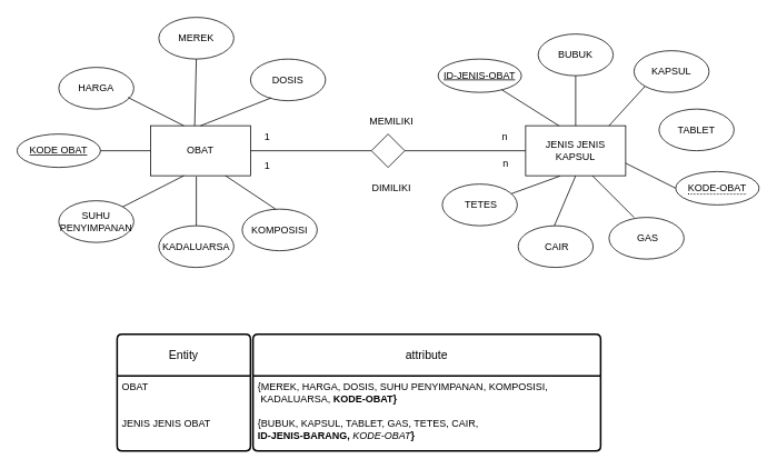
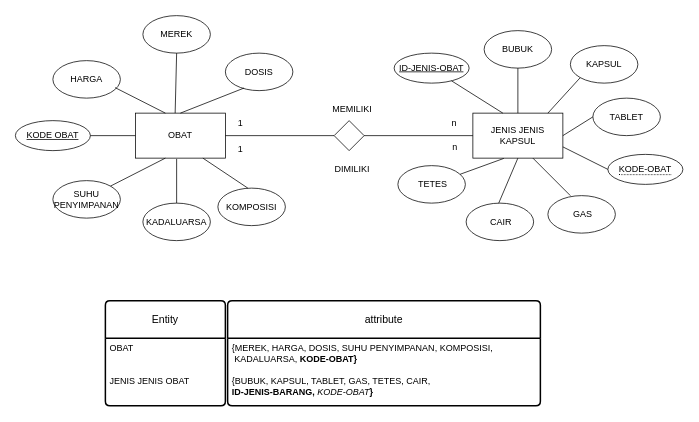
  <mxCell id="0" />
  <mxCell id="1" parent="0" />
  <mxCell id="2" value="OBAT" style="rounded=0;whiteSpace=wrap;html=1;" parent="1" vertex="1"><mxGeometry x="180" y="150" width="120" height="60" as="geometry" /></mxCell>
  <mxCell id="3" value="JENIS JENIS KAPSUL" style="rounded=0;whiteSpace=wrap;html=1;" parent="1" vertex="1"><mxGeometry x="630" y="150" width="120" height="60" as="geometry" /></mxCell>
  <mxCell id="4" value="" style="endArrow=none;html=1;rounded=0;exitX=1;exitY=0.5;exitDx=0;exitDy=0;entryX=0;entryY=0.5;entryDx=0;entryDy=0;" parent="1" source="6" target="3" edge="1"><mxGeometry width="50" height="50" relative="1" as="geometry"><mxPoint x="420" y="400" as="sourcePoint" /><mxPoint x="470" y="350" as="targetPoint" /></mxGeometry></mxCell>
  <mxCell id="5" value="" style="endArrow=none;html=1;rounded=0;exitX=1;exitY=0.5;exitDx=0;exitDy=0;entryX=0;entryY=0.5;entryDx=0;entryDy=0;" parent="1" source="2" target="6" edge="1"><mxGeometry width="50" height="50" relative="1" as="geometry"><mxPoint x="260" y="180" as="sourcePoint" /><mxPoint x="630" y="180" as="targetPoint" /></mxGeometry></mxCell>
  <mxCell id="6" value="" style="rhombus;whiteSpace=wrap;html=1;" parent="1" vertex="1"><mxGeometry x="445" y="160" width="40" height="40" as="geometry" /></mxCell>
  <mxCell id="7" value="KAPSUL" style="ellipse;whiteSpace=wrap;html=1;" parent="1" vertex="1"><mxGeometry x="760" y="60" width="90" height="50" as="geometry" /></mxCell>
  <mxCell id="8" value="&amp;nbsp;CAIR" style="ellipse;whiteSpace=wrap;html=1;" parent="1" vertex="1"><mxGeometry x="621" y="270" width="90" height="50" as="geometry" /></mxCell>
  <mxCell id="9" value="&amp;nbsp;GAS" style="ellipse;whiteSpace=wrap;html=1;" parent="1" vertex="1"><mxGeometry x="730" y="260" width="90" height="50" as="geometry" /></mxCell>
  <mxCell id="10" value="BUBUK" style="ellipse;whiteSpace=wrap;html=1;" parent="1" vertex="1"><mxGeometry x="645" y="40" width="90" height="50" as="geometry" /></mxCell>
  <mxCell id="11" value="SUHU PENYIMPANAN" style="ellipse;whiteSpace=wrap;html=1;" parent="1" vertex="1"><mxGeometry x="70" y="240" width="90" height="50" as="geometry" /></mxCell>
  <mxCell id="12" value="DOSIS" style="ellipse;whiteSpace=wrap;html=1;" parent="1" vertex="1"><mxGeometry x="300" width="90" height="50" as="geometry" y="70" /></mxCell>
  <mxCell id="13" value="HARGA" style="ellipse;whiteSpace=wrap;html=1;" parent="1" vertex="1"><mxGeometry x="70" y="80" width="90" height="50" as="geometry" /></mxCell>
  <mxCell id="14" value="KOMPOSISI" style="ellipse;whiteSpace=wrap;html=1;" parent="1" vertex="1"><mxGeometry x="290" y="250" width="90" height="50" as="geometry" /></mxCell>
  <mxCell id="15" value="KADALUARSA" style="ellipse;whiteSpace=wrap;html=1;" parent="1" vertex="1"><mxGeometry x="190" y="270" width="90" height="50" as="geometry" /></mxCell>
  <mxCell id="16" value="MEREK" style="ellipse;whiteSpace=wrap;html=1;" parent="1" vertex="1"><mxGeometry x="190" y="20" width="90" height="50" as="geometry" /></mxCell>
  <mxCell id="17" value="" style="endArrow=none;html=1;rounded=0;entryX=0.276;entryY=0.932;entryDx=0;entryDy=0;entryPerimeter=0;" parent="1" target="12" edge="1"><mxGeometry width="50" height="50" relative="1" as="geometry"><mxPoint x="240" y="150" as="sourcePoint" /><mxPoint x="290" y="100" as="targetPoint" /></mxGeometry></mxCell>
  <mxCell id="18" value="" style="endArrow=none;html=1;rounded=0;entryX=0.5;entryY=1;entryDx=0;entryDy=0;exitX=0.442;exitY=0;exitDx=0;exitDy=0;exitPerimeter=0;" parent="1" source="2" target="16" edge="1"><mxGeometry width="50" height="50" relative="1" as="geometry"><mxPoint x="250" y="160" as="sourcePoint" /><mxPoint x="300" y="110" as="targetPoint" /></mxGeometry></mxCell>
  <mxCell id="19" value="" style="endArrow=none;html=1;rounded=0;entryX=0.922;entryY=0.72;entryDx=0;entryDy=0;entryPerimeter=0;" parent="1" target="13" edge="1"><mxGeometry width="50" height="50" relative="1" as="geometry"><mxPoint x="220" y="150" as="sourcePoint" /><mxPoint x="245" y="80" as="targetPoint" /></mxGeometry></mxCell>
  <mxCell id="20" value="" style="endArrow=none;html=1;rounded=0;exitX=0.5;exitY=0;exitDx=0;exitDy=0;" parent="1" source="15" edge="1"><mxGeometry width="50" height="50" relative="1" as="geometry"><mxPoint x="253" y="170" as="sourcePoint" /><mxPoint x="235" y="211" as="targetPoint" /></mxGeometry></mxCell>
  <mxCell id="21" value="" style="endArrow=none;html=1;rounded=0;entryX=0.444;entryY=0;entryDx=0;entryDy=0;exitX=0.75;exitY=1;exitDx=0;exitDy=0;entryPerimeter=0;" parent="1" source="2" target="14" edge="1"><mxGeometry width="50" height="50" relative="1" as="geometry"><mxPoint x="263" y="180" as="sourcePoint" /><mxPoint x="265" y="100" as="targetPoint" /></mxGeometry></mxCell>
  <mxCell id="22" value="" style="endArrow=none;html=1;rounded=0;exitX=1;exitY=0;exitDx=0;exitDy=0;" parent="1" source="11" edge="1"><mxGeometry width="50" height="50" relative="1" as="geometry"><mxPoint x="273" y="190" as="sourcePoint" /><mxPoint x="220" y="210" as="targetPoint" /></mxGeometry></mxCell>
  <mxCell id="23" value="TABLET" style="ellipse;whiteSpace=wrap;html=1;" parent="1" vertex="1"><mxGeometry x="790" y="130" width="90" height="50" as="geometry" /></mxCell>
  <mxCell id="24" value="&amp;nbsp;TETES" style="ellipse;whiteSpace=wrap;html=1;" parent="1" vertex="1"><mxGeometry x="530" y="220" width="90" height="50" as="geometry" /></mxCell>
  <mxCell id="25" value="" style="endArrow=none;html=1;rounded=0;entryX=0.5;entryY=1;entryDx=0;entryDy=0;exitX=0.5;exitY=0;exitDx=0;exitDy=0;" parent="1" source="3" target="10" edge="1"><mxGeometry width="50" height="50" relative="1" as="geometry"><mxPoint x="540" y="230" as="sourcePoint" /><mxPoint x="590" y="180" as="targetPoint" /></mxGeometry></mxCell>
  <mxCell id="26" value="" style="endArrow=none;html=1;rounded=0;entryX=0;entryY=1;entryDx=0;entryDy=0;" parent="1" target="7" edge="1"><mxGeometry width="50" height="50" relative="1" as="geometry"><mxPoint x="730" y="150" as="sourcePoint" /><mxPoint x="655" y="100" as="targetPoint" /></mxGeometry></mxCell>
+ <mxCell id="27" value="" style="endArrow=none;html=1;rounded=0;entryX=0;entryY=0.5;entryDx=0;entryDy=0;exitX=1;exitY=0.5;exitDx=0;exitDy=0;" parent="1" source="3" target="23" edge="1"><mxGeometry width="50" height="50" relative="1" as="geometry"><mxPoint x="710" y="160" as="sourcePoint" /><mxPoint x="743" y="93" as="targetPoint" /></mxGeometry></mxCell>
  <mxCell id="28" value="" style="endArrow=none;html=1;rounded=0;entryX=0.344;entryY=1.006;entryDx=0;entryDy=0;entryPerimeter=0;" parent="1" source="24" target="3" edge="1"><mxGeometry width="50" height="50" relative="1" as="geometry"><mxPoint x="630" y="220" as="sourcePoint" /><mxPoint x="680" y="170" as="targetPoint" /></mxGeometry></mxCell>
  <mxCell id="29" value="" style="endArrow=none;html=1;rounded=0;exitX=0.483;exitY=0;exitDx=0;exitDy=0;exitPerimeter=0;entryX=0.5;entryY=1;entryDx=0;entryDy=0;" parent="1" source="8" target="3" edge="1"><mxGeometry width="50" height="50" relative="1" as="geometry"><mxPoint x="630" y="220" as="sourcePoint" /><mxPoint x="680" y="170" as="targetPoint" /></mxGeometry></mxCell>
  <mxCell id="30" value="" style="endArrow=none;html=1;rounded=0;entryX=0.333;entryY=0;entryDx=0;entryDy=0;entryPerimeter=0;exitX=0.667;exitY=1;exitDx=0;exitDy=0;exitPerimeter=0;" parent="1" source="3" target="9" edge="1"><mxGeometry width="50" height="50" relative="1" as="geometry"><mxPoint x="630" y="220" as="sourcePoint" /><mxPoint x="680" y="170" as="targetPoint" /></mxGeometry></mxCell>
  <mxCell id="31" value="KODE OBAT" style="ellipse;whiteSpace=wrap;html=1;align=center;fontStyle=4;" parent="1" vertex="1"><mxGeometry y="160" width="100" height="40" as="geometry" x="20" /></mxCell>
  <mxCell id="32" value="" style="endArrow=none;html=1;rounded=0;exitX=1;exitY=0.5;exitDx=0;exitDy=0;entryX=0;entryY=0.5;entryDx=0;entryDy=0;" parent="1" source="31" target="2" edge="1"><mxGeometry width="50" height="50" relative="1" as="geometry"><mxPoint x="120" y="220" as="sourcePoint" /><mxPoint x="170" y="170" as="targetPoint" /></mxGeometry></mxCell>
  <mxCell id="33" value="ID-JENIS-OBAT" style="ellipse;whiteSpace=wrap;html=1;align=center;fontStyle=4;" parent="1" vertex="1"><mxGeometry x="525" width="100" height="40" as="geometry" y="70" /></mxCell>
  <mxCell id="34" value="" style="endArrow=none;html=1;rounded=0;entryX=0.333;entryY=0;entryDx=0;entryDy=0;entryPerimeter=0;" parent="1" source="33" target="3" edge="1"><mxGeometry width="50" height="50" relative="1" as="geometry"><mxPoint x="440" y="310" as="sourcePoint" /><mxPoint x="490" y="260" as="targetPoint" /></mxGeometry></mxCell>
  <mxCell id="35" value="MEMILIKI" style="text;html=1;align=center;verticalAlign=middle;resizable=0;points=[];autosize=1;strokeColor=none;fillColor=none;" parent="1" vertex="1"><mxGeometry x="429" y="130" width="80" height="30" as="geometry" /></mxCell>
  <mxCell id="36" value="DIMILIKI" style="text;html=1;align=center;verticalAlign=middle;resizable=0;points=[];autosize=1;strokeColor=none;fillColor=none;" parent="1" vertex="1"><mxGeometry x="434" y="210" width="70" height="30" as="geometry" /></mxCell>
  <mxCell id="37" value="attribute" style="swimlane;childLayout=stackLayout;horizontal=1;startSize=50;horizontalStack=0;rounded=1;fontSize=14;fontStyle=0;strokeWidth=2;resizeParent=0;resizeLast=1;shadow=0;dashed=0;align=center;arcSize=4;whiteSpace=wrap;html=1;" parent="1" vertex="1"><mxGeometry x="303" y="400" width="417" height="140" as="geometry" /></mxCell>
  <mxCell id="38" value="{MEREK, HARGA, DOSIS, SUHU PENYIMPANAN&lt;span style=&quot;background-color: initial;&quot;&gt;, KOMPOSISI,&lt;/span&gt;&lt;div&gt;&lt;span style=&quot;background-color: initial;&quot;&gt;&amp;nbsp;KADALUARSA,&amp;nbsp;&lt;/span&gt;&lt;b style=&quot;background-color: initial;&quot;&gt;KODE-OBAT}&lt;/b&gt;&lt;div&gt;&lt;div&gt;&lt;b style=&quot;background-color: initial;&quot;&gt;&lt;br&gt;&lt;/b&gt;&lt;/div&gt;&lt;div&gt;&lt;span style=&quot;background-color: initial;&quot;&gt;{BUBUK, KAPSUL, TABLET,&lt;/span&gt;&lt;span style=&quot;background-color: initial;&quot;&gt;&amp;nbsp;GAS, TETES, CAIR,&lt;/span&gt;&lt;/div&gt;&lt;div&gt;&lt;span style=&quot;background-color: initial;&quot;&gt;&lt;b&gt;ID-JENIS-BARANG, &lt;/b&gt;&lt;i&gt;KODE-OBAT&lt;/i&gt;&lt;/span&gt;&lt;b style=&quot;background-color: initial;&quot;&gt;}&lt;/b&gt;&lt;/div&gt;&lt;/div&gt;&lt;/div&gt;" style="align=left;strokeColor=none;fillColor=none;spacingLeft=4;fontSize=12;verticalAlign=top;resizable=0;rotatable=0;part=1;html=1;" parent="37" vertex="1"><mxGeometry y="50" width="417" height="90" as="geometry" /></mxCell>
  <mxCell id="39" value="Entity" style="swimlane;childLayout=stackLayout;horizontal=1;startSize=50;horizontalStack=0;rounded=1;fontSize=14;fontStyle=0;strokeWidth=2;resizeParent=0;resizeLast=1;shadow=0;dashed=0;align=center;arcSize=4;whiteSpace=wrap;html=1;" parent="1" vertex="1"><mxGeometry x="140" y="400" width="160" height="140" as="geometry" /></mxCell>
  <mxCell id="40" value="OBAT&lt;div&gt;&lt;br&gt;&lt;/div&gt;&lt;div&gt;&lt;br&gt;&lt;div&gt;JENIS JENIS OBAT&lt;/div&gt;&lt;/div&gt;" style="align=left;strokeColor=none;fillColor=none;spacingLeft=4;fontSize=12;verticalAlign=top;resizable=0;rotatable=0;part=1;html=1;" parent="39" vertex="1"><mxGeometry y="50" width="160" height="90" as="geometry" /></mxCell>
  <mxCell id="41" value="1" style="text;html=1;align=center;verticalAlign=middle;resizable=0;points=[];autosize=1;strokeColor=none;fillColor=none;" parent="1" vertex="1"><mxGeometry x="305" y="148" width="30" height="30" as="geometry" /></mxCell>
  <mxCell id="42" value="1" style="text;html=1;align=center;verticalAlign=middle;resizable=0;points=[];autosize=1;strokeColor=none;fillColor=none;" parent="1" vertex="1"><mxGeometry x="305" y="183" width="30" height="30" as="geometry" /></mxCell>
  <mxCell id="43" value="n" style="text;html=1;align=center;verticalAlign=middle;resizable=0;points=[];autosize=1;strokeColor=none;fillColor=none;" parent="1" vertex="1"><mxGeometry x="590" y="148" width="30" height="30" as="geometry" /></mxCell>
  <mxCell id="44" value="n" style="text;html=1;align=center;verticalAlign=middle;resizable=0;points=[];autosize=1;strokeColor=none;fillColor=none;" parent="1" vertex="1"><mxGeometry x="591" y="180" width="30" height="30" as="geometry" /></mxCell>
  <mxCell id="45" value="&lt;span style=&quot;border-bottom: 1px dotted&quot;&gt;KODE-OBAT&lt;/span&gt;" style="ellipse;whiteSpace=wrap;html=1;align=center;" vertex="1" parent="1"><mxGeometry x="810" y="205" width="100" height="40" as="geometry" /></mxCell>
  <mxCell id="46" value="" style="endArrow=none;html=1;rounded=0;entryX=0;entryY=0.5;entryDx=0;entryDy=0;exitX=1;exitY=0.75;exitDx=0;exitDy=0;" edge="1" parent="1" source="3" target="45"><mxGeometry width="50" height="50" relative="1" as="geometry"><mxPoint x="720" y="220" as="sourcePoint" /><mxPoint x="770" y="270" as="targetPoint" /></mxGeometry></mxCell>
